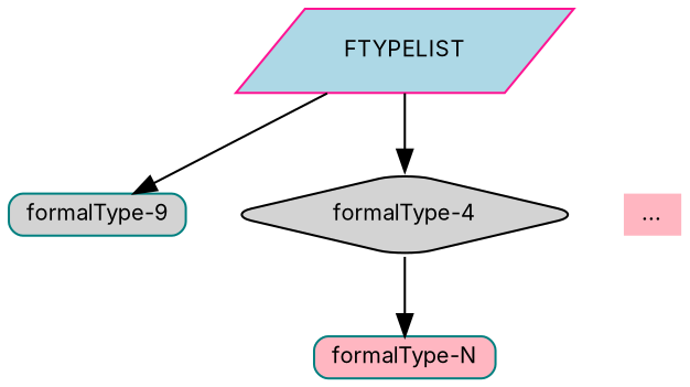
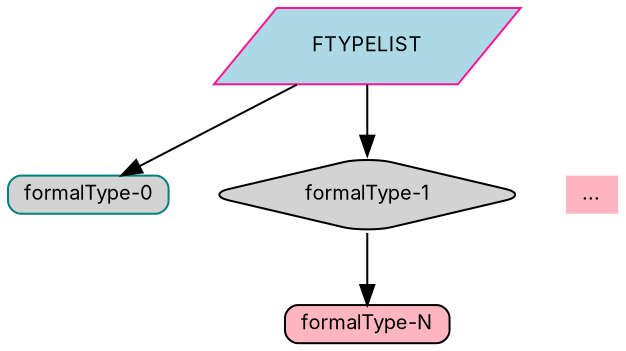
  digraph {
    fontname=Inter
    nodesep=0.25
    node [color=teal fillcolor=lightgrey fontname=Inter fontsize=10 shape=box style="rounded,filled"]
    edge [arrowhead=normal fontname=Inter]
-   n1 [height=0.25 label="formalType-9"]
-   n2 [color=black height=0.25 label="formalType-4" shape=diamond]
-   n3 [fillcolor=lightpink height=0.25 label="formalType-N" width=0.75]
+   n1 [height=0.25 label="formalType-0"]
+   n2 [color=black height=0.25 label="formalType-1" shape=diamond]
+   n3 [color=black fillcolor=lightpink height=0.25 label="formalType-N" width=0.75]
    FTYPELIST [color=deeppink fillcolor=lightblue height=0.25 shape=parallelogram style="solid,filled"]
    n5 [color=black fillcolor=lightpink height=0.25 label="..." shape=none style="solid,filled" width=0]
    subgraph sub_1 {
      n1
      n2
    }
    n2 -> n3 [style=solid]
    FTYPELIST -> n1
    FTYPELIST -> n2
    FTYPELIST -> n5 [style=invis]
  }
